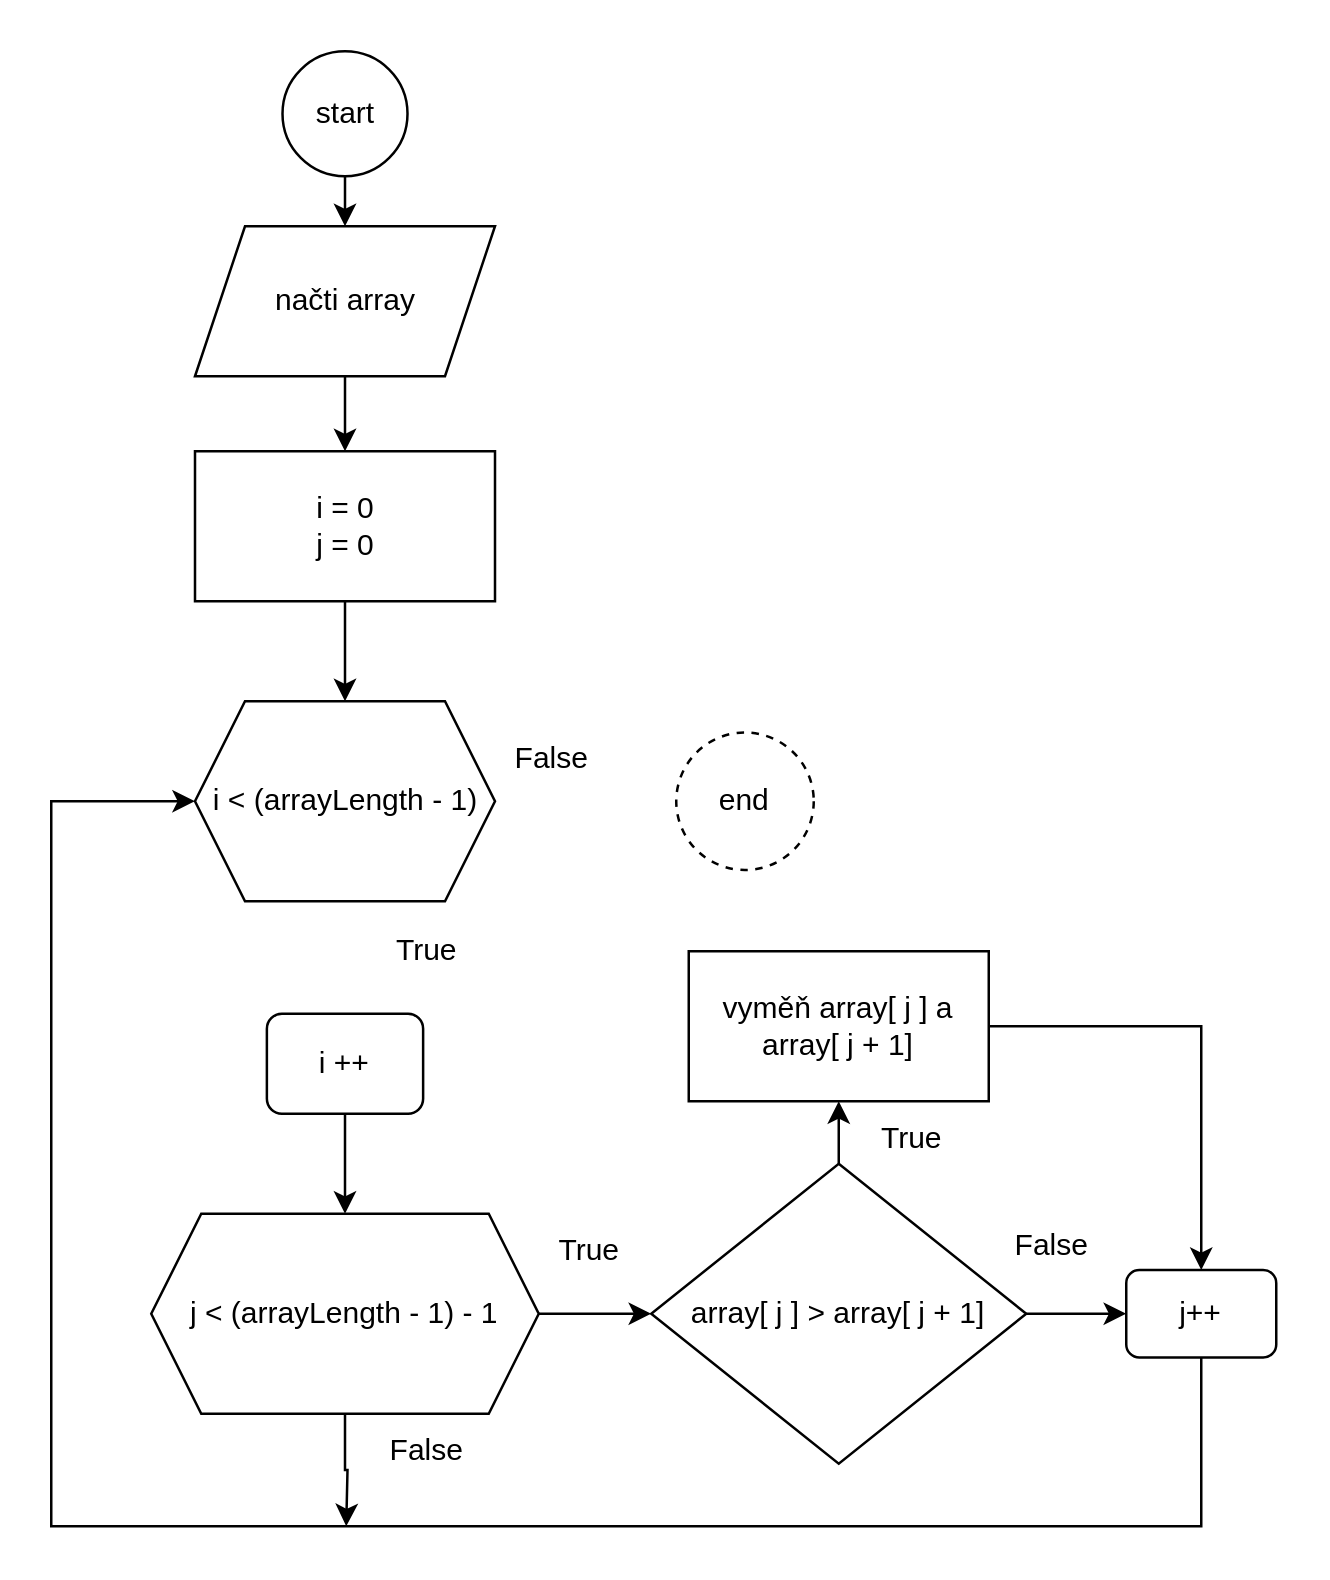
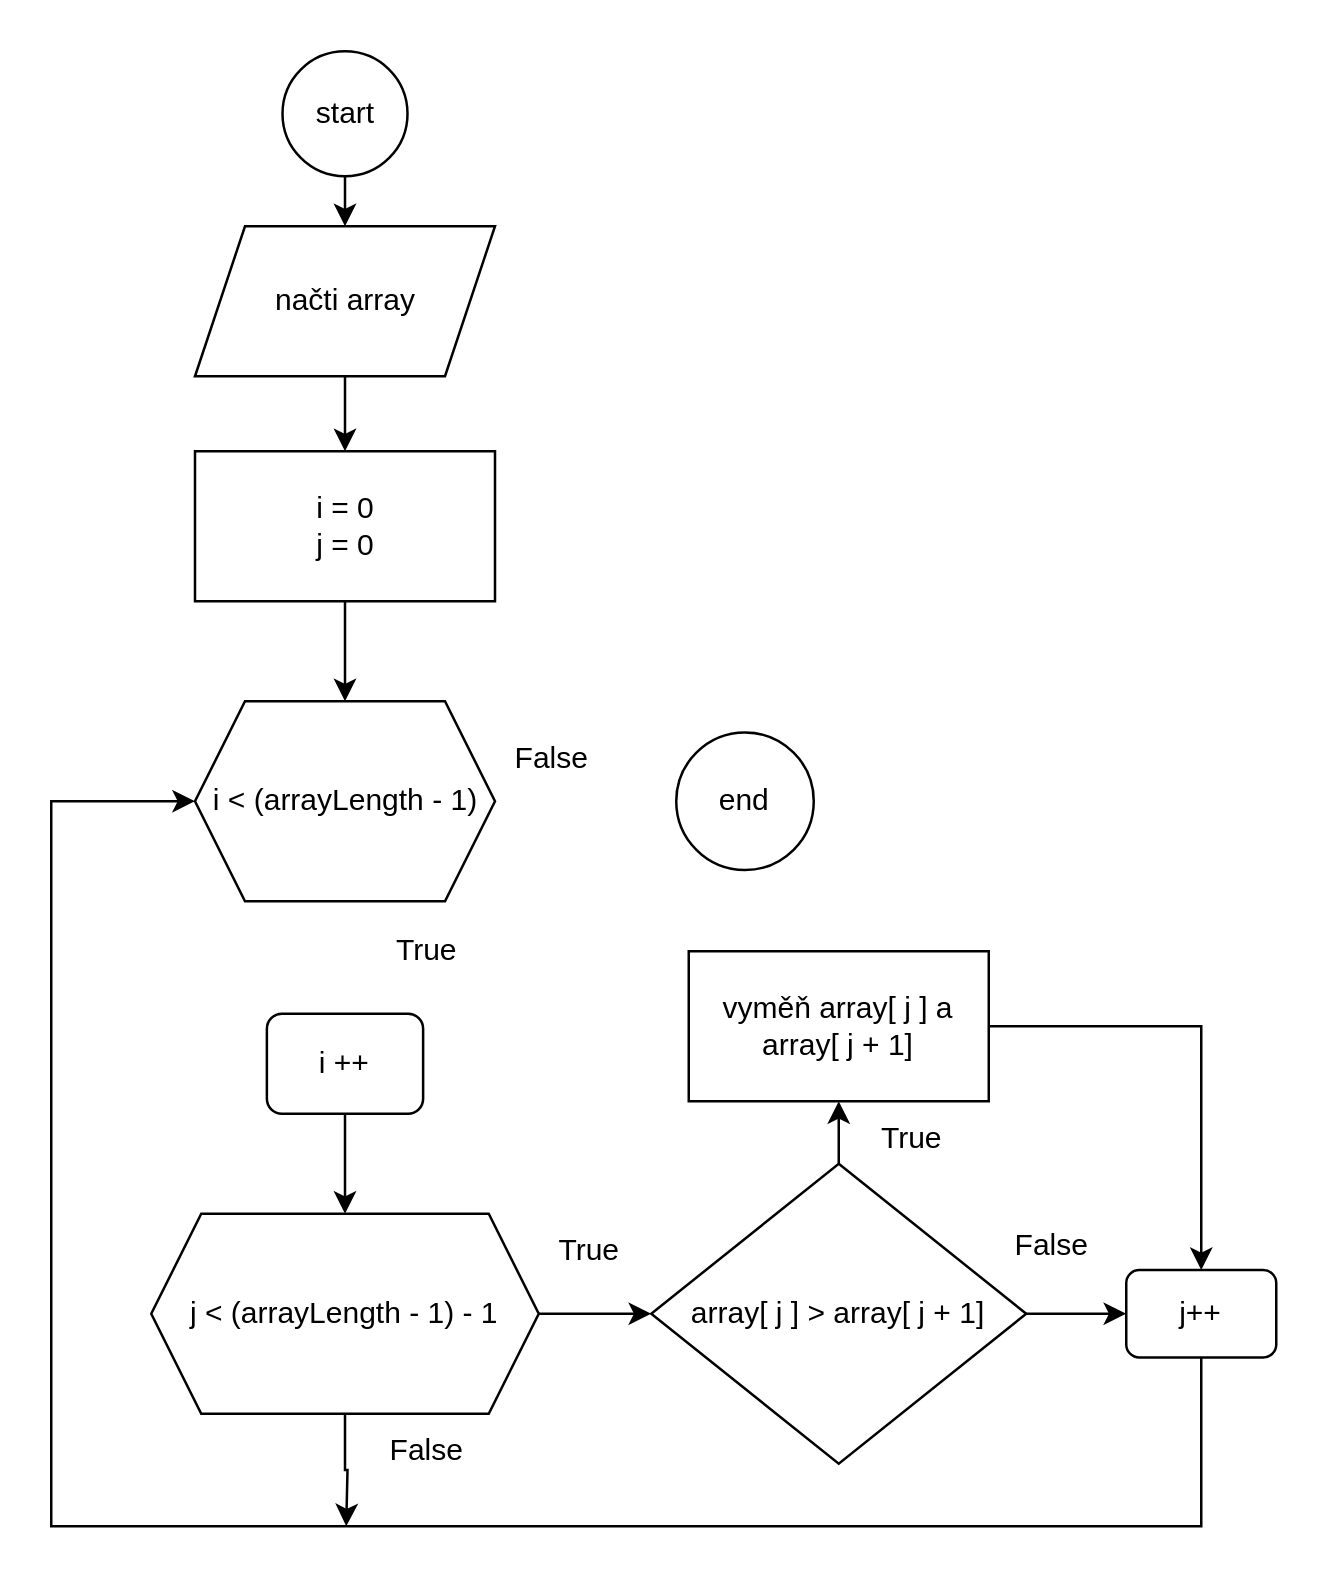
  <mxCell id="0" />
  <mxCell id="1" parent="0" />
  <mxCell id="2" style="edgeStyle=orthogonalEdgeStyle;rounded=0;orthogonalLoop=1;jettySize=auto;html=1;exitX=0.5;exitY=1;exitDx=0;exitDy=0;entryX=0.5;entryY=0;entryDx=0;entryDy=0;" edge="1" parent="1" source="3" target="5"><mxGeometry relative="1" as="geometry" /></mxCell>
  <mxCell id="3" value="start" style="ellipse;whiteSpace=wrap;html=1;aspect=fixed;" vertex="1" parent="1"><mxGeometry x="112.5" y="20" width="50" height="50" as="geometry" /></mxCell>
  <mxCell id="4" style="edgeStyle=orthogonalEdgeStyle;rounded=0;orthogonalLoop=1;jettySize=auto;html=1;exitX=0.5;exitY=1;exitDx=0;exitDy=0;entryX=0.5;entryY=0;entryDx=0;entryDy=0;" edge="1" parent="1" source="5" target="21"><mxGeometry relative="1" as="geometry"><mxPoint x="137.5" y="200" as="targetPoint" /></mxGeometry></mxCell>
  <mxCell id="5" value="načti array" style="shape=parallelogram;perimeter=parallelogramPerimeter;whiteSpace=wrap;html=1;fixedSize=1;" vertex="1" parent="1"><mxGeometry x="77.5" y="90" width="120" height="60" as="geometry" /></mxCell>
  <mxCell id="6" style="edgeStyle=orthogonalEdgeStyle;rounded=0;orthogonalLoop=1;jettySize=auto;html=1;exitX=0.5;exitY=1;exitDx=0;exitDy=0;" edge="1" parent="1"><mxGeometry relative="1" as="geometry"><mxPoint x="138" y="385" as="targetPoint" /><mxPoint x="137.5" y="385" as="sourcePoint" /></mxGeometry></mxCell>
  <mxCell id="7" style="edgeStyle=orthogonalEdgeStyle;rounded=0;orthogonalLoop=1;jettySize=auto;html=1;exitX=0.5;exitY=1;exitDx=0;exitDy=0;entryX=0.5;entryY=0;entryDx=0;entryDy=0;" edge="1" parent="1" source="8" target="13"><mxGeometry relative="1" as="geometry"><mxPoint x="137.5" y="470" as="targetPoint" /></mxGeometry></mxCell>
  <mxCell id="8" value="i ++" style="rounded=1;whiteSpace=wrap;html=1;" vertex="1" parent="1"><mxGeometry x="106.25" y="405" width="62.5" height="40" as="geometry" /></mxCell>
- <mxCell id="9" value="end" style="ellipse;whiteSpace=wrap;html=1;aspect=fixed;dashed=1;" vertex="1" parent="1"><mxGeometry x="270" y="292.5" width="55" height="55" as="geometry" /></mxCell>
+ <mxCell id="9" value="end" style="ellipse;whiteSpace=wrap;html=1;aspect=fixed;" vertex="1" parent="1"><mxGeometry x="270" y="292.5" width="55" height="55" as="geometry" /></mxCell>
  <mxCell id="10" value="i &amp;lt; (arrayLength - 1)" style="shape=hexagon;perimeter=hexagonPerimeter2;whiteSpace=wrap;html=1;fixedSize=1;" vertex="1" parent="1"><mxGeometry x="77.5" y="280" width="120" height="80" as="geometry" /></mxCell>
  <mxCell id="11" style="edgeStyle=orthogonalEdgeStyle;rounded=0;orthogonalLoop=1;jettySize=auto;html=1;exitX=1;exitY=0.5;exitDx=0;exitDy=0;entryX=0;entryY=0.5;entryDx=0;entryDy=0;" edge="1" parent="1" source="13" target="16"><mxGeometry relative="1" as="geometry"><mxPoint x="270" y="525" as="targetPoint" /></mxGeometry></mxCell>
  <mxCell id="12" style="edgeStyle=orthogonalEdgeStyle;rounded=0;orthogonalLoop=1;jettySize=auto;html=1;exitX=0.5;exitY=1;exitDx=0;exitDy=0;" edge="1" parent="1" source="13"><mxGeometry relative="1" as="geometry"><mxPoint x="138" y="610" as="targetPoint" /></mxGeometry></mxCell>
  <mxCell id="13" value="j &amp;lt; (arrayLength - 1) - 1" style="shape=hexagon;perimeter=hexagonPerimeter2;whiteSpace=wrap;html=1;fixedSize=1;" vertex="1" parent="1"><mxGeometry x="60" y="485" width="155" height="80" as="geometry" /></mxCell>
  <mxCell id="14" value="" style="edgeStyle=orthogonalEdgeStyle;rounded=0;orthogonalLoop=1;jettySize=auto;html=1;" edge="1" parent="1" source="16" target="18"><mxGeometry relative="1" as="geometry" /></mxCell>
  <mxCell id="15" style="edgeStyle=orthogonalEdgeStyle;rounded=0;orthogonalLoop=1;jettySize=auto;html=1;exitX=1;exitY=0.5;exitDx=0;exitDy=0;entryX=0;entryY=0.5;entryDx=0;entryDy=0;" edge="1" parent="1" source="16" target="23"><mxGeometry relative="1" as="geometry" /></mxCell>
  <mxCell id="16" value="array[ j ] &amp;gt; array[ j + 1]" style="rhombus;whiteSpace=wrap;html=1;" vertex="1" parent="1"><mxGeometry x="260" y="465" width="150" height="120" as="geometry" /></mxCell>
  <mxCell id="17" style="edgeStyle=orthogonalEdgeStyle;rounded=0;orthogonalLoop=1;jettySize=auto;html=1;exitX=1;exitY=0.5;exitDx=0;exitDy=0;entryX=0.5;entryY=0;entryDx=0;entryDy=0;" edge="1" parent="1" source="18" target="23"><mxGeometry relative="1" as="geometry"><mxPoint x="480" y="515" as="targetPoint" /></mxGeometry></mxCell>
  <mxCell id="18" value="vyměň array[ j ] a array[ j + 1]" style="whiteSpace=wrap;html=1;" vertex="1" parent="1"><mxGeometry x="275" y="380" width="120" height="60" as="geometry" /></mxCell>
  <mxCell id="19" value="False" style="text;html=1;align=center;verticalAlign=middle;resizable=0;points=[];autosize=1;strokeColor=none;fillColor=none;" vertex="1" parent="1"><mxGeometry x="200" y="292.5" width="40" height="20" as="geometry" /></mxCell>
  <mxCell id="20" style="edgeStyle=orthogonalEdgeStyle;rounded=0;orthogonalLoop=1;jettySize=auto;html=1;exitX=0.5;exitY=1;exitDx=0;exitDy=0;entryX=0.5;entryY=0;entryDx=0;entryDy=0;" edge="1" parent="1" source="21" target="10"><mxGeometry relative="1" as="geometry" /></mxCell>
  <mxCell id="21" value="i = 0&lt;br&gt;j = 0" style="rounded=0;whiteSpace=wrap;html=1;" vertex="1" parent="1"><mxGeometry x="77.5" y="180" width="120" height="60" as="geometry" /></mxCell>
  <mxCell id="22" style="edgeStyle=orthogonalEdgeStyle;rounded=0;orthogonalLoop=1;jettySize=auto;html=1;exitX=0.5;exitY=1;exitDx=0;exitDy=0;entryX=0;entryY=0.5;entryDx=0;entryDy=0;" edge="1" parent="1" source="23" target="10"><mxGeometry relative="1" as="geometry"><Array as="points"><mxPoint x="480" y="610" /><mxPoint x="20" y="610" /><mxPoint x="20" y="320" /></Array></mxGeometry></mxCell>
  <mxCell id="23" value="j++" style="rounded=1;whiteSpace=wrap;html=1;" vertex="1" parent="1"><mxGeometry x="450" y="507.5" width="60" height="35" as="geometry" /></mxCell>
  <mxCell id="24" value="False" style="text;html=1;align=center;verticalAlign=middle;resizable=0;points=[];autosize=1;strokeColor=none;fillColor=none;" vertex="1" parent="1"><mxGeometry x="150" y="570" width="40" height="20" as="geometry" /></mxCell>
  <mxCell id="25" value="False" style="text;html=1;align=center;verticalAlign=middle;resizable=0;points=[];autosize=1;strokeColor=none;fillColor=none;" vertex="1" parent="1"><mxGeometry x="400" y="487.5" width="40" height="20" as="geometry" /></mxCell>
  <mxCell id="26" value="True" style="text;html=1;align=center;verticalAlign=middle;resizable=0;points=[];autosize=1;strokeColor=none;fillColor=none;" vertex="1" parent="1"><mxGeometry x="344" y="445" width="40" height="20" as="geometry" /></mxCell>
  <mxCell id="27" value="True" style="text;html=1;align=center;verticalAlign=middle;resizable=0;points=[];autosize=1;strokeColor=none;fillColor=none;" vertex="1" parent="1"><mxGeometry x="215" y="490" width="40" height="20" as="geometry" /></mxCell>
  <mxCell id="28" value="True" style="text;html=1;align=center;verticalAlign=middle;resizable=0;points=[];autosize=1;strokeColor=none;fillColor=none;" vertex="1" parent="1"><mxGeometry x="150" y="370" width="40" height="20" as="geometry" /></mxCell>
